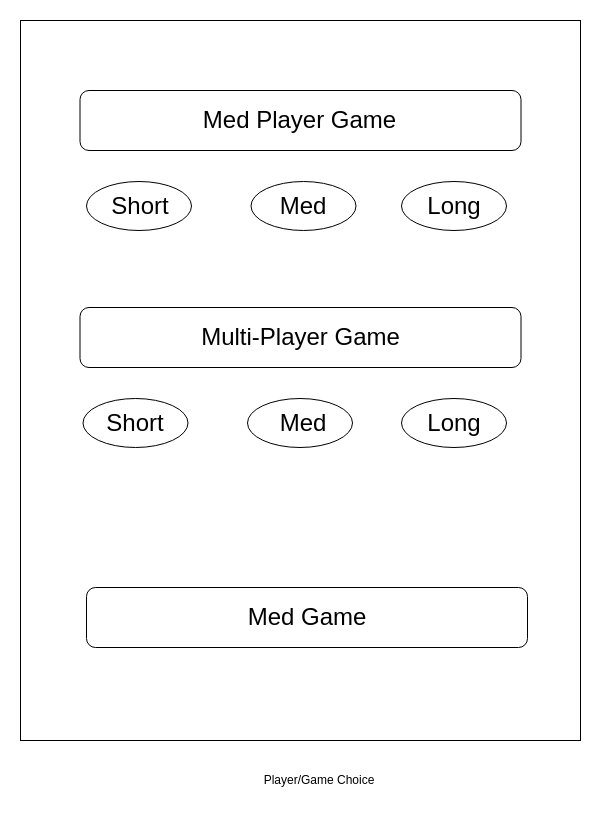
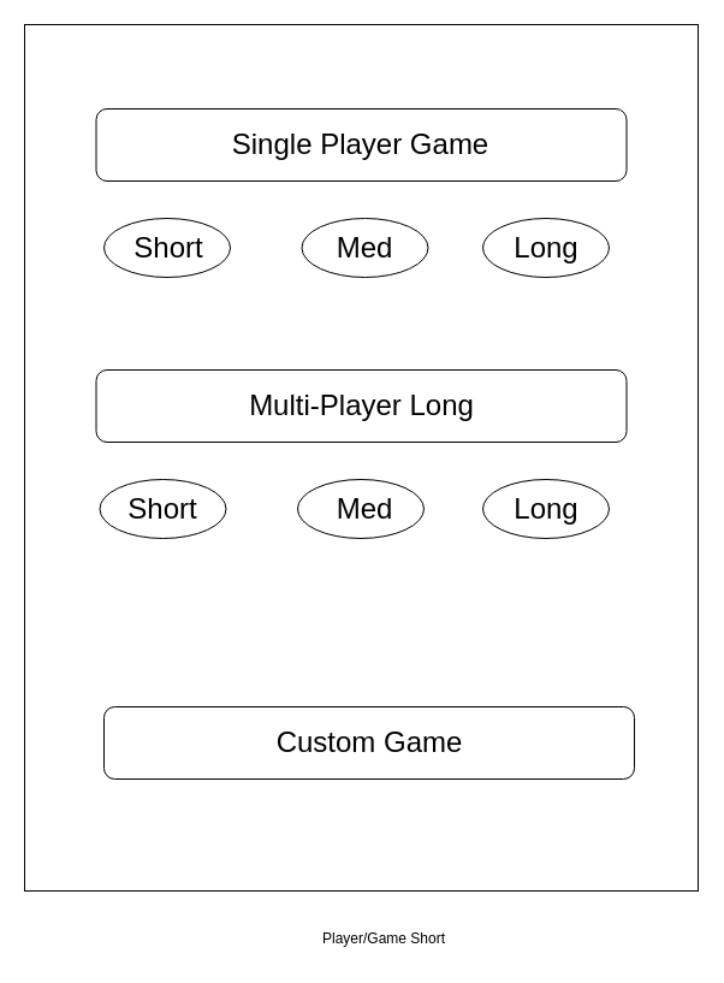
  <mxCell id="0" />
  <mxCell id="1" parent="0" />
  <mxCell id="2" value="" style="rounded=0;whiteSpace=wrap;html=1;direction=south;" parent="1" vertex="1"><mxGeometry x="20" y="20" width="560" height="720" as="geometry" /></mxCell>
- <mxCell id="3" value="Player/Game Choice" style="text;html=1;strokeColor=none;fillColor=none;align=center;verticalAlign=middle;whiteSpace=wrap;rounded=0;" parent="1" vertex="1"><mxGeometry x="254" y="765" width="130" height="30" as="geometry" /></mxCell>
+ <mxCell id="3" value="Player/Game Short" style="text;html=1;strokeColor=none;fillColor=none;align=center;verticalAlign=middle;whiteSpace=wrap;rounded=0;" parent="1" vertex="1"><mxGeometry x="254" y="765" width="130" height="30" as="geometry" /></mxCell>
  <mxCell id="4" value="" style="rounded=1;whiteSpace=wrap;html=1;fontSize=24;" parent="1" vertex="1"><mxGeometry x="79.5" y="90" width="441" height="60" as="geometry" /></mxCell>
  <mxCell id="5" value="" style="rounded=1;whiteSpace=wrap;html=1;fontSize=24;" parent="1" vertex="1"><mxGeometry x="79.5" y="307" width="441" height="60" as="geometry" /></mxCell>
  <mxCell id="6" value="" style="rounded=1;whiteSpace=wrap;html=1;fontSize=24;" parent="1" vertex="1"><mxGeometry x="86" y="587" width="441" height="60" as="geometry" /></mxCell>
- <mxCell id="7" value="Med Player Game" style="text;html=1;strokeColor=none;fillColor=none;align=center;verticalAlign=middle;whiteSpace=wrap;rounded=0;fontSize=24;" parent="1" vertex="1"><mxGeometry x="163" y="105" width="273" height="30" as="geometry" /></mxCell>
- <mxCell id="8" value="Multi-Player Game" style="text;html=1;strokeColor=none;fillColor=none;align=center;verticalAlign=middle;whiteSpace=wrap;rounded=0;fontSize=24;" parent="1" vertex="1"><mxGeometry x="156.5" y="322" width="287" height="30" as="geometry" /></mxCell>
- <mxCell id="9" value="Med Game" style="text;html=1;strokeColor=none;fillColor=none;align=center;verticalAlign=middle;whiteSpace=wrap;rounded=0;fontSize=24;" parent="1" vertex="1"><mxGeometry x="173.5" y="602" width="266" height="30" as="geometry" /></mxCell>
+ <mxCell id="7" value="Single Player Game" style="text;html=1;strokeColor=none;fillColor=none;align=center;verticalAlign=middle;whiteSpace=wrap;rounded=0;fontSize=24;" parent="1" vertex="1"><mxGeometry x="163" y="105" width="273" height="30" as="geometry" /></mxCell>
+ <mxCell id="8" value="Multi-Player Long" style="text;html=1;strokeColor=none;fillColor=none;align=center;verticalAlign=middle;whiteSpace=wrap;rounded=0;fontSize=24;" parent="1" vertex="1"><mxGeometry x="156.5" y="322" width="287" height="30" as="geometry" /></mxCell>
+ <mxCell id="9" value="Custom Game" style="text;html=1;strokeColor=none;fillColor=none;align=center;verticalAlign=middle;whiteSpace=wrap;rounded=0;fontSize=24;" parent="1" vertex="1"><mxGeometry x="173.5" y="602" width="266" height="30" as="geometry" /></mxCell>
  <mxCell id="10" value="" style="ellipse;whiteSpace=wrap;html=1;fontSize=24;" parent="1" vertex="1"><mxGeometry x="86" y="181" width="105" height="49" as="geometry" /></mxCell>
  <mxCell id="11" value="" style="ellipse;whiteSpace=wrap;html=1;fontSize=24;" parent="1" vertex="1"><mxGeometry x="250.5" y="181" width="105" height="49" as="geometry" /></mxCell>
  <mxCell id="12" value="" style="ellipse;whiteSpace=wrap;html=1;fontSize=24;" parent="1" vertex="1"><mxGeometry x="401" y="181" width="105" height="49" as="geometry" /></mxCell>
  <mxCell id="13" value="Short" style="text;html=1;strokeColor=none;fillColor=none;align=center;verticalAlign=middle;whiteSpace=wrap;rounded=0;fontSize=24;" parent="1" vertex="1"><mxGeometry x="110" y="190.5" width="60" height="30" as="geometry" /></mxCell>
  <mxCell id="14" value="Med" style="text;html=1;strokeColor=none;fillColor=none;align=center;verticalAlign=middle;whiteSpace=wrap;rounded=0;fontSize=24;" parent="1" vertex="1"><mxGeometry x="273" y="190.5" width="60" height="30" as="geometry" /></mxCell>
  <mxCell id="15" value="Long" style="text;html=1;strokeColor=none;fillColor=none;align=center;verticalAlign=middle;whiteSpace=wrap;rounded=0;fontSize=24;" parent="1" vertex="1"><mxGeometry x="423.5" y="190.5" width="60" height="30" as="geometry" /></mxCell>
  <mxCell id="16" value="" style="ellipse;whiteSpace=wrap;html=1;fontSize=24;" parent="1" vertex="1"><mxGeometry x="82.5" y="398" width="105" height="49" as="geometry" /></mxCell>
  <mxCell id="17" value="" style="ellipse;whiteSpace=wrap;html=1;fontSize=24;" parent="1" vertex="1"><mxGeometry x="247" y="398" width="105" height="49" as="geometry" /></mxCell>
  <mxCell id="18" value="" style="ellipse;whiteSpace=wrap;html=1;fontSize=24;" parent="1" vertex="1"><mxGeometry x="401" y="398" width="105" height="49" as="geometry" /></mxCell>
  <mxCell id="19" value="Short" style="text;html=1;strokeColor=none;fillColor=none;align=center;verticalAlign=middle;whiteSpace=wrap;rounded=0;fontSize=24;" parent="1" vertex="1"><mxGeometry x="105" y="407.5" width="60" height="30" as="geometry" /></mxCell>
  <mxCell id="20" value="Med" style="text;html=1;strokeColor=none;fillColor=none;align=center;verticalAlign=middle;whiteSpace=wrap;rounded=0;fontSize=24;" parent="1" vertex="1"><mxGeometry x="273" y="407.5" width="60" height="30" as="geometry" /></mxCell>
  <mxCell id="21" value="Long" style="text;html=1;strokeColor=none;fillColor=none;align=center;verticalAlign=middle;whiteSpace=wrap;rounded=0;fontSize=24;" parent="1" vertex="1"><mxGeometry x="423.5" y="407.5" width="60" height="30" as="geometry" /></mxCell>
